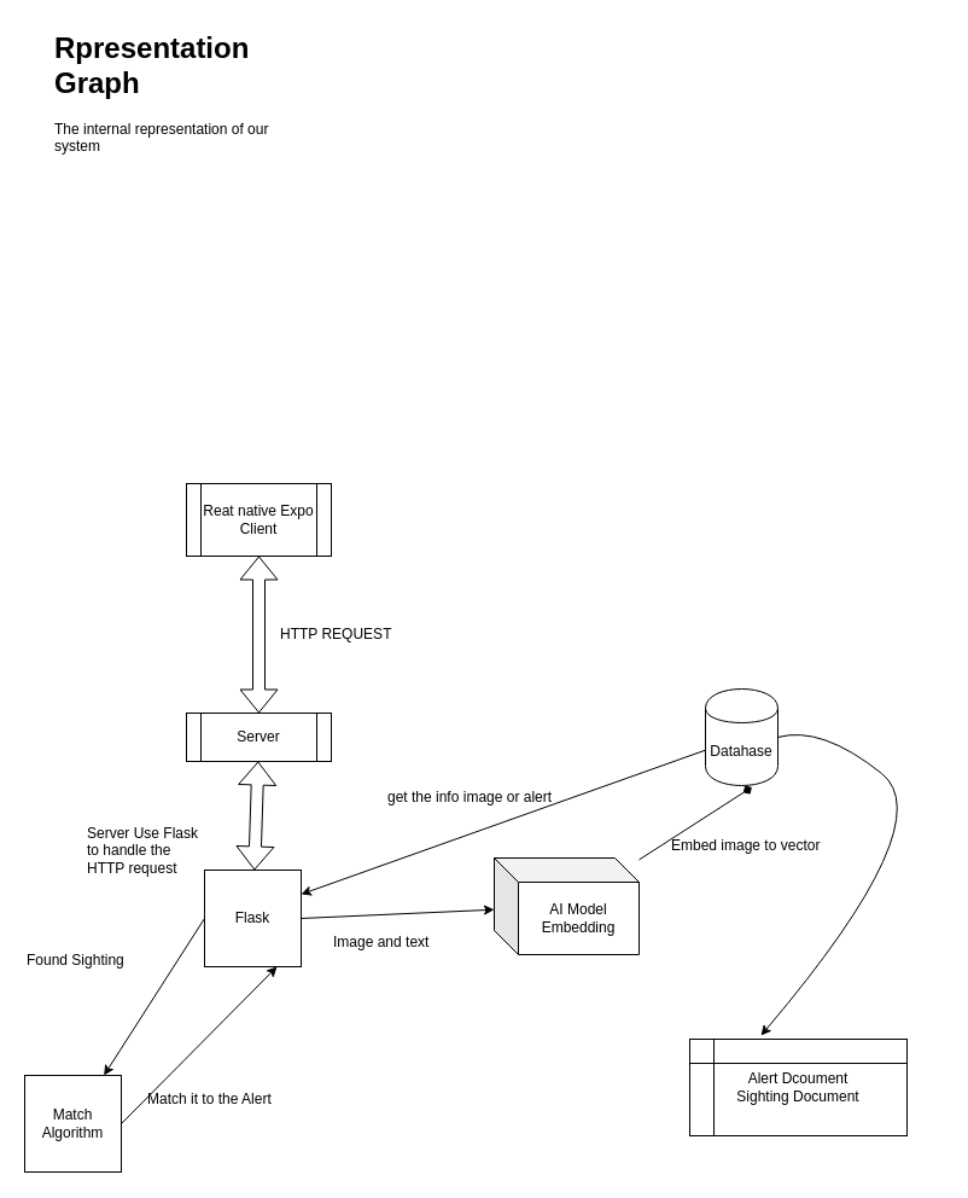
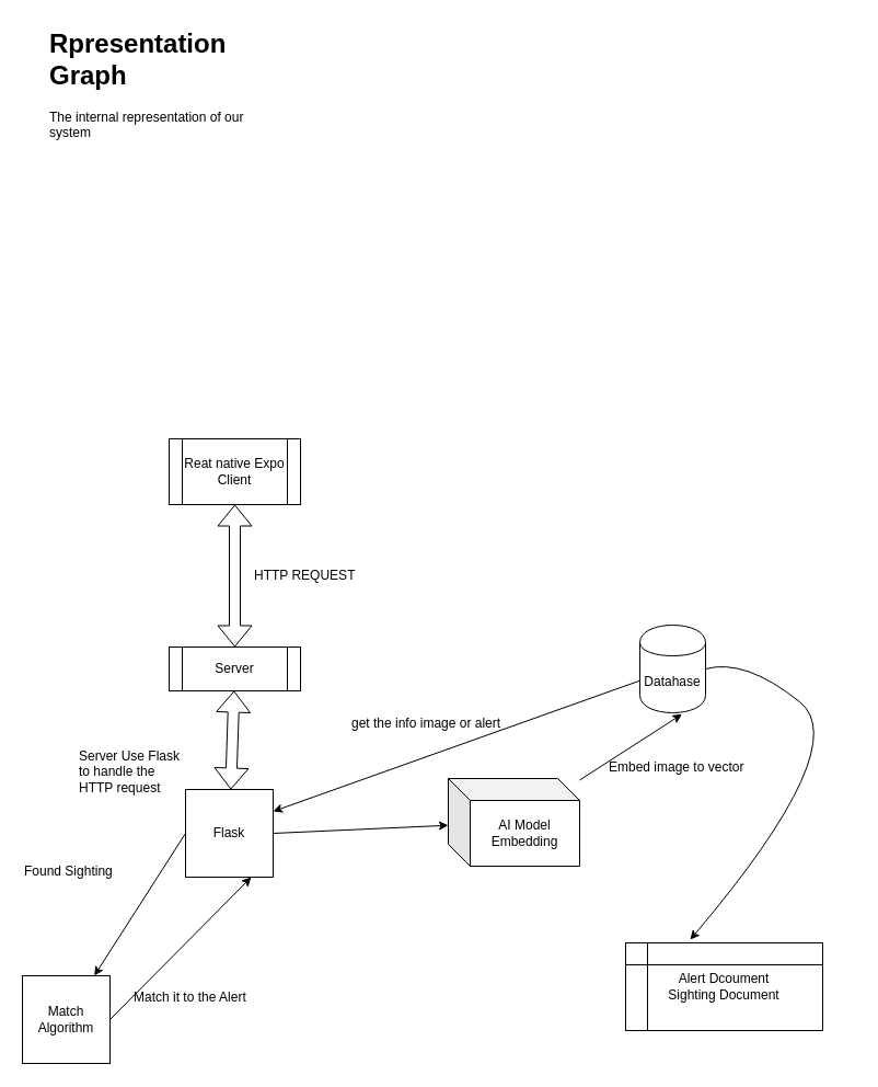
  <mxCell id="0" />
  <mxCell id="1" parent="0" />
  <mxCell id="2" value="Datahase" style="shape=cylinder;whiteSpace=wrap;html=1;boundedLbl=1;backgroundOutline=1;" parent="1" vertex="1"><mxGeometry x="584" y="570" width="60" height="80" as="geometry" /></mxCell>
  <mxCell id="3" value="&lt;h1&gt;Rpresentation Graph&lt;/h1&gt;&lt;p&gt;The internal representation of our system&lt;/p&gt;" style="text;html=1;strokeColor=none;fillColor=none;spacing=5;spacingTop=-20;whiteSpace=wrap;overflow=hidden;rounded=0;" parent="1" vertex="1"><mxGeometry x="40" y="20" width="190" height="120" as="geometry" /></mxCell>
  <mxCell id="4" value="AI Model Embedding" style="shape=cube;whiteSpace=wrap;html=1;boundedLbl=1;backgroundOutline=1;darkOpacity=0.05;darkOpacity2=0.1;" parent="1" vertex="1"><mxGeometry x="409" y="710" width="120" height="80" as="geometry" /></mxCell>
  <mxCell id="5" value="Server" style="shape=process;whiteSpace=wrap;html=1;backgroundOutline=1;" parent="1" vertex="1"><mxGeometry x="154" y="590" width="120" height="40" as="geometry" /></mxCell>
  <mxCell id="6" value="Flask" style="whiteSpace=wrap;html=1;aspect=fixed;" parent="1" vertex="1"><mxGeometry x="169" y="720" width="80" height="80" as="geometry" /></mxCell>
  <mxCell id="7" value="" style="endArrow=classic;html=1;exitX=1;exitY=0.5;exitDx=0;exitDy=0;" parent="1" source="6" target="4" edge="1"><mxGeometry width="50" height="50" relative="1" as="geometry"><mxPoint x="114" y="1000" as="sourcePoint" /><mxPoint x="164" y="950" as="targetPoint" /></mxGeometry></mxCell>
  <mxCell id="8" value="" style="shape=flexArrow;endArrow=classic;startArrow=classic;html=1;" parent="1" source="6" target="5" edge="1"><mxGeometry width="50" height="50" relative="1" as="geometry"><mxPoint x="64" y="970" as="sourcePoint" /><mxPoint x="114" y="920" as="targetPoint" /></mxGeometry></mxCell>
- <mxCell id="9" value="" style="endArrow=diamond;html=1;entryX=0.64;entryY=1.017;entryDx=0;entryDy=0;entryPerimeter=0;" parent="1" source="4" target="2" edge="1"><mxGeometry width="50" height="50" relative="1" as="geometry"><mxPoint x="74" y="870" as="sourcePoint" /><mxPoint x="124" y="820" as="targetPoint" /></mxGeometry></mxCell>
+ <mxCell id="9" value="" style="endArrow=classic;html=1;entryX=0.64;entryY=1.017;entryDx=0;entryDy=0;entryPerimeter=0;" parent="1" source="4" target="2" edge="1"><mxGeometry width="50" height="50" relative="1" as="geometry"><mxPoint x="74" y="870" as="sourcePoint" /><mxPoint x="124" y="820" as="targetPoint" /></mxGeometry></mxCell>
  <mxCell id="10" value="Embed image to vector" style="text;html=1;resizable=0;points=[];autosize=1;align=left;verticalAlign=top;spacingTop=-4;" parent="1" vertex="1"><mxGeometry x="554" y="690" width="140" height="20" as="geometry" /></mxCell>
- <mxCell id="11" value="Image and text" style="text;html=1;resizable=0;points=[];autosize=1;align=left;verticalAlign=top;spacingTop=-4;" parent="1" vertex="1"><mxGeometry x="274" y="770" width="90" height="20" as="geometry" /></mxCell>
  <mxCell id="12" value="Server Use Flask&amp;nbsp;&lt;br&gt;to handle the&amp;nbsp;&lt;br&gt;HTTP request" style="text;html=1;resizable=0;points=[];autosize=1;align=left;verticalAlign=top;spacingTop=-4;" parent="1" vertex="1"><mxGeometry x="70" y="680" width="110" height="40" as="geometry" /></mxCell>
  <mxCell id="13" value="Reat native Expo&lt;br&gt;Client" style="shape=process;whiteSpace=wrap;html=1;backgroundOutline=1;" parent="1" vertex="1"><mxGeometry x="154" y="400" width="120" height="60" as="geometry" /></mxCell>
  <mxCell id="14" value="" style="shape=flexArrow;endArrow=classic;startArrow=classic;html=1;entryX=0.5;entryY=1;entryDx=0;entryDy=0;" parent="1" source="5" target="13" edge="1"><mxGeometry width="50" height="50" relative="1" as="geometry"><mxPoint x="40" y="870" as="sourcePoint" /><mxPoint x="90" y="820" as="targetPoint" /></mxGeometry></mxCell>
  <mxCell id="15" value="HTTP REQUEST" style="text;html=1;resizable=0;points=[];autosize=1;align=left;verticalAlign=top;spacingTop=-4;" parent="1" vertex="1"><mxGeometry x="230" y="515" width="110" height="20" as="geometry" /></mxCell>
  <mxCell id="16" value="get the info image or alert" style="text;html=1;resizable=0;points=[];autosize=1;align=left;verticalAlign=top;spacingTop=-4;" parent="1" vertex="1"><mxGeometry x="319" y="650" width="160" height="20" as="geometry" /></mxCell>
  <mxCell id="17" value="" style="endArrow=classic;html=1;entryX=1;entryY=0.25;entryDx=0;entryDy=0;" parent="1" source="2" target="6" edge="1"><mxGeometry width="50" height="50" relative="1" as="geometry"><mxPoint x="40" y="870" as="sourcePoint" /><mxPoint x="90" y="820" as="targetPoint" /></mxGeometry></mxCell>
  <mxCell id="18" value="Alert Dcoument&lt;br&gt;Sighting Document" style="shape=internalStorage;whiteSpace=wrap;html=1;backgroundOutline=1;" parent="1" vertex="1"><mxGeometry x="571" y="860" width="180" height="80" as="geometry" /></mxCell>
  <mxCell id="19" value="" style="curved=1;endArrow=classic;html=1;exitX=1;exitY=0.5;exitDx=0;exitDy=0;" parent="1" source="2" edge="1"><mxGeometry width="50" height="50" relative="1" as="geometry"><mxPoint x="40" y="1010" as="sourcePoint" /><mxPoint x="630" y="857" as="targetPoint" /><Array as="points"><mxPoint x="680" y="600" /><mxPoint x="780" y="680" /></Array></mxGeometry></mxCell>
  <mxCell id="20" value="" style="endArrow=classic;html=1;exitX=0;exitY=0.5;exitDx=0;exitDy=0;" parent="1" source="6" target="21" edge="1"><mxGeometry width="50" height="50" relative="1" as="geometry"><mxPoint x="160" y="770" as="sourcePoint" /><mxPoint x="60" y="880" as="targetPoint" /></mxGeometry></mxCell>
  <mxCell id="21" value="Match Algorithm" style="whiteSpace=wrap;html=1;aspect=fixed;" parent="1" vertex="1"><mxGeometry x="20" y="890" width="80" height="80" as="geometry" /></mxCell>
  <mxCell id="22" value="" style="endArrow=classic;html=1;entryX=0.75;entryY=1;entryDx=0;entryDy=0;exitX=1;exitY=0.5;exitDx=0;exitDy=0;" parent="1" source="21" target="6" edge="1"><mxGeometry width="50" height="50" relative="1" as="geometry"><mxPoint x="110" y="930" as="sourcePoint" /><mxPoint x="70" y="990" as="targetPoint" /></mxGeometry></mxCell>
  <mxCell id="23" value="Found Sighting" style="text;html=1;resizable=0;points=[];autosize=1;align=left;verticalAlign=top;spacingTop=-4;" parent="1" vertex="1"><mxGeometry x="20" y="785" width="100" height="20" as="geometry" /></mxCell>
  <mxCell id="24" value="Match it to the Alert&lt;br&gt;" style="text;html=1;resizable=0;points=[];autosize=1;align=left;verticalAlign=top;spacingTop=-4;" parent="1" vertex="1"><mxGeometry x="120" y="900" width="120" height="20" as="geometry" /></mxCell>
